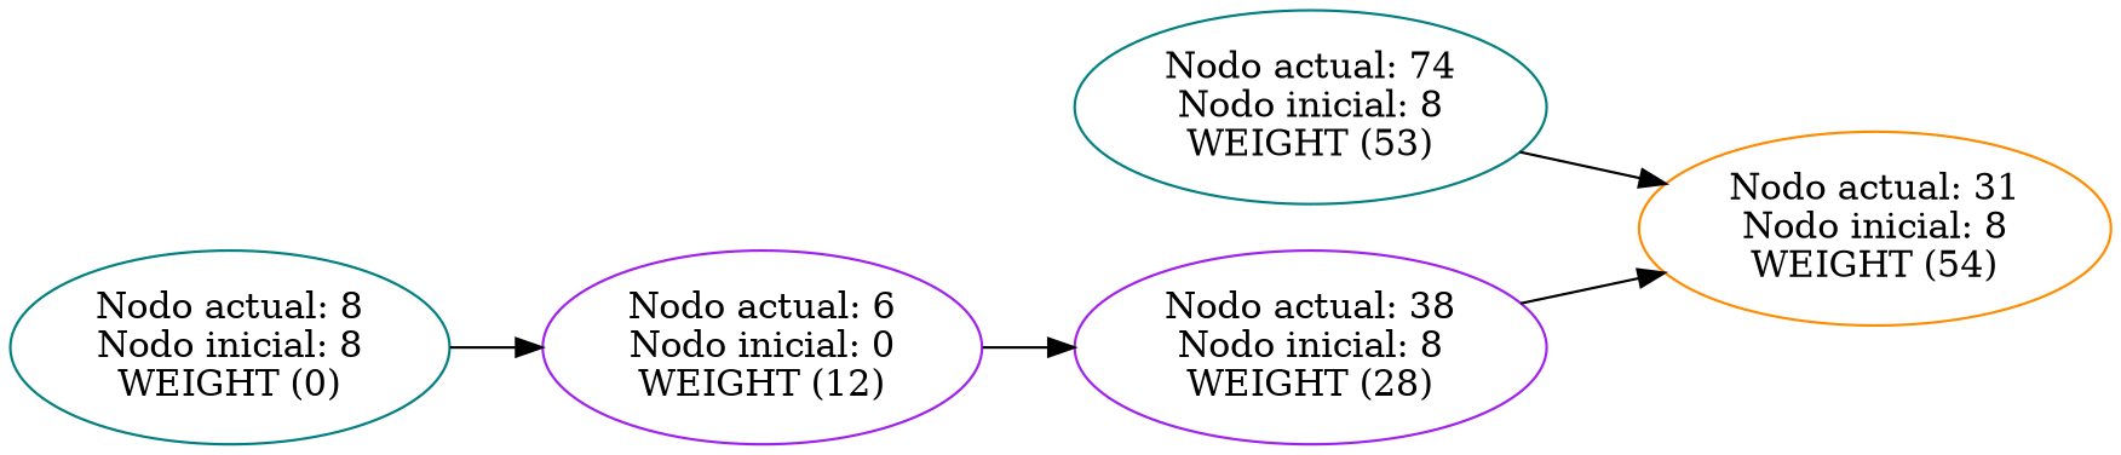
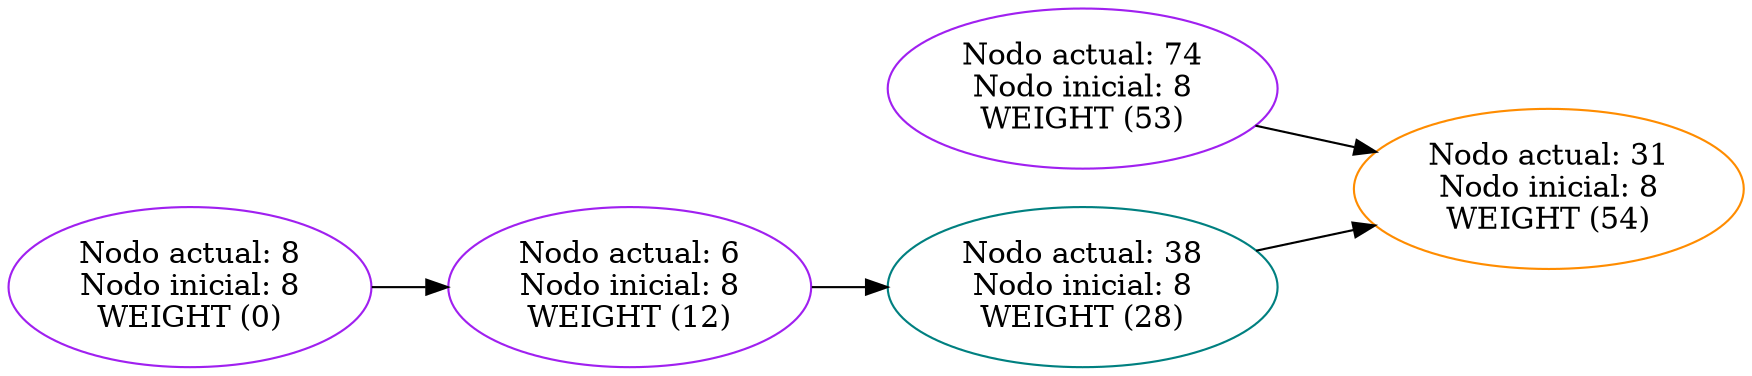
  digraph {
    rankdir=LR
    node [color=purple]
    n1 [color=darkorange label="Nodo actual: 31\nNodo inicial: 8\nWEIGHT (54)"]
-   n2 [color=teal label="Nodo actual: 74\nNodo inicial: 8\nWEIGHT (53)"]
-   n3 [label="Nodo actual: 38\nNodo inicial: 8\nWEIGHT (28)"]
-   n4 [label="Nodo actual: 6\nNodo inicial: 0\nWEIGHT (12)"]
-   n5 [color=teal label="Nodo actual: 8\nNodo inicial: 8\nWEIGHT (0)"]
+   n2 [label="Nodo actual: 74\nNodo inicial: 8\nWEIGHT (53)"]
+   n3 [color=teal label="Nodo actual: 38\nNodo inicial: 8\nWEIGHT (28)"]
+   n4 [label="Nodo actual: 6\nNodo inicial: 8\nWEIGHT (12)"]
+   n5 [label="Nodo actual: 8\nNodo inicial: 8\nWEIGHT (0)"]
    n2 -> n1
    n3 -> n1
    n4 -> n3
    n5 -> n4
  }
